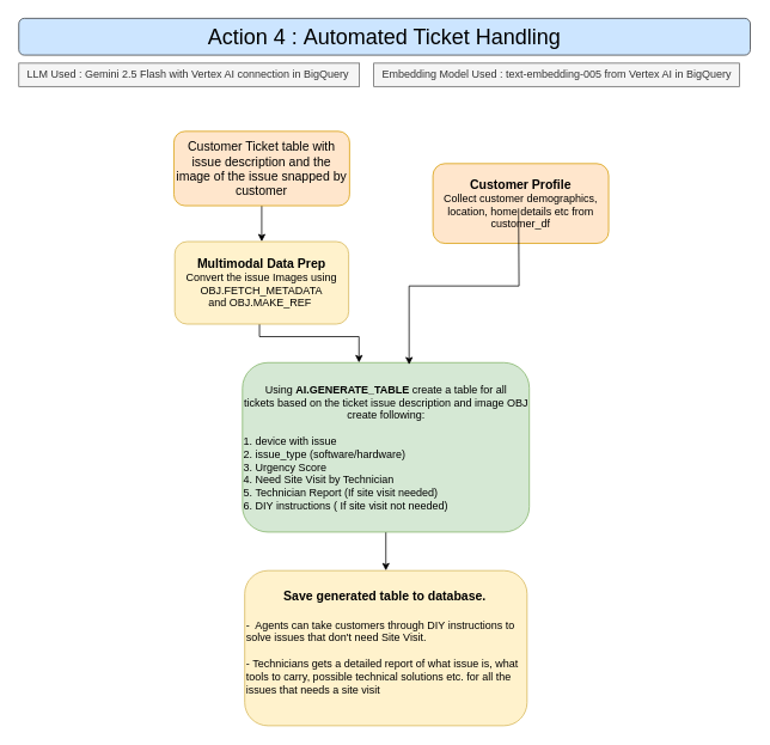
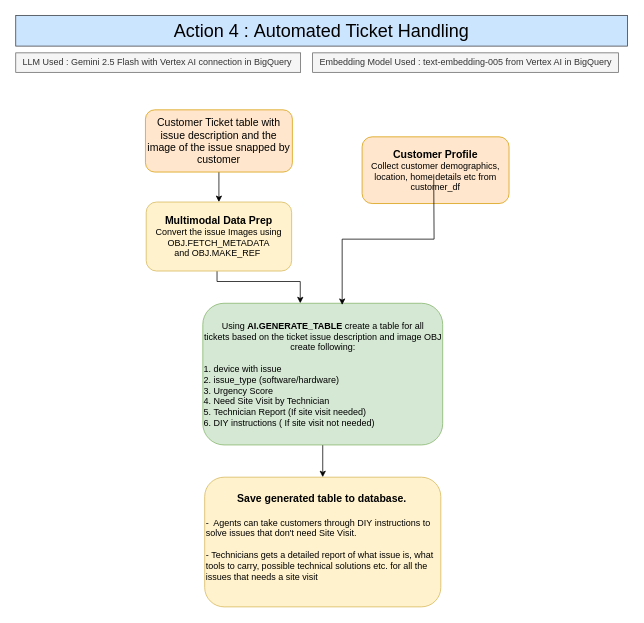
  <mxCell id="0" />
  <mxCell id="1" parent="0" />
- <mxCell id="2" value="&lt;font style=&quot;font-size: 24px;&quot;&gt;Action 4 :&amp;nbsp;Automated Ticket Handling&lt;/font&gt;" style="whiteSpace=wrap;html=1;fillColor=#cce5ff;strokeColor=#36393d;rounded=1;" vertex="1" parent="1"><mxGeometry x="20" y="20" width="816" height="41" as="geometry" /></mxCell>
+ <mxCell id="2" value="&lt;font style=&quot;font-size: 24px;&quot;&gt;Action 4 :&amp;nbsp;Automated Ticket Handling&lt;/font&gt;" style="rounded=0;whiteSpace=wrap;html=1;fillColor=#cce5ff;strokeColor=#36393d;" vertex="1" parent="1"><mxGeometry x="20" y="20" width="816" height="41" as="geometry" /></mxCell>
  <mxCell id="3" value="Embedding Model Used :&amp;nbsp;text-embedding-005 from Vertex AI in BigQuery" style="text;html=1;align=center;verticalAlign=middle;resizable=0;points=[];autosize=1;strokeColor=#666666;fillColor=#f5f5f5;fontColor=#333333;" vertex="1" parent="1"><mxGeometry x="416" y="70" width="408" height="26" as="geometry" /></mxCell>
  <mxCell id="4" value="LLM Used : Gemini 2.5 Flash with Vertex AI connection in BigQuery&amp;nbsp;" style="text;html=1;align=center;verticalAlign=middle;resizable=0;points=[];autosize=1;strokeColor=#666666;fillColor=#f5f5f5;fontColor=#333333;" vertex="1" parent="1"><mxGeometry x="20" y="70" width="380" height="26" as="geometry" /></mxCell>
  <mxCell id="5" value="" style="edgeStyle=orthogonalEdgeStyle;rounded=0;orthogonalLoop=1;jettySize=auto;html=1;" edge="1" parent="1" source="6" target="8"><mxGeometry relative="1" as="geometry" /></mxCell>
  <mxCell id="6" value="&lt;font style=&quot;font-size: 14px;&quot;&gt;Customer Ticket table with issue description and the image of the issue snapped by customer&lt;/font&gt;" style="rounded=1;whiteSpace=wrap;html=1;fillColor=#ffe6cc;strokeColor=#d79b00;" vertex="1" parent="1"><mxGeometry x="193" y="146" width="196" height="83" as="geometry" /></mxCell>
  <mxCell id="7" value="" style="edgeStyle=orthogonalEdgeStyle;rounded=0;orthogonalLoop=1;jettySize=auto;html=1;" edge="1" parent="1" target="11"><mxGeometry relative="1" as="geometry"><mxPoint x="288.5" y="322" as="sourcePoint" /><Array as="points"><mxPoint x="288.5" y="375" /><mxPoint x="399.5" y="375" /></Array></mxGeometry></mxCell>
  <mxCell id="8" value="&lt;b&gt;&lt;font style=&quot;font-size: 14px;&quot;&gt;Multimodal Data Prep&lt;/font&gt;&lt;/b&gt;&lt;div&gt;Convert the issue Images using OBJ.FETCH_METADATA and&amp;nbsp;OBJ.MAKE_REF&amp;nbsp;&lt;/div&gt;" style="whiteSpace=wrap;html=1;fillColor=#fff2cc;strokeColor=#d6b656;rounded=1;" vertex="1" parent="1"><mxGeometry x="194" y="269" width="194" height="92" as="geometry" /></mxCell>
  <mxCell id="9" value="&lt;span style=&quot;font-size: 14px;&quot;&gt;&lt;b&gt;Customer Profile&lt;/b&gt;&lt;/span&gt;&lt;div&gt;&lt;font style=&quot;font-size: 12px;&quot;&gt;Collect customer demographics, location, home details etc from customer_df&lt;/font&gt;&lt;/div&gt;" style="rounded=1;whiteSpace=wrap;html=1;fillColor=#ffe6cc;strokeColor=#d79b00;" vertex="1" parent="1"><mxGeometry x="482" y="182" width="196" height="89" as="geometry" /></mxCell>
  <mxCell id="10" value="" style="edgeStyle=orthogonalEdgeStyle;rounded=0;orthogonalLoop=1;jettySize=auto;html=1;" edge="1" parent="1" source="11" target="13"><mxGeometry relative="1" as="geometry" /></mxCell>
  <mxCell id="11" value="Using &lt;b&gt;AI.GENERATE_TABLE &lt;/b&gt;create a table for all tickets&amp;nbsp;based on the ticket issue description and image OBJ create following:&lt;div&gt;&lt;br&gt;&lt;div style=&quot;text-align: left;&quot;&gt;1. device with issue&lt;/div&gt;&lt;div style=&quot;text-align: left;&quot;&gt;2. issue_type (software/hardware)&lt;/div&gt;&lt;/div&gt;&lt;div style=&quot;text-align: left;&quot;&gt;3. Urgency Score&lt;/div&gt;&lt;div style=&quot;text-align: left;&quot;&gt;4. Need Site Visit by Technician&lt;/div&gt;&lt;div style=&quot;text-align: left;&quot;&gt;5. Technician Report (If site visit needed)&lt;/div&gt;&lt;div style=&quot;text-align: left;&quot;&gt;6. DIY instructions ( If site visit not needed)&lt;/div&gt;" style="whiteSpace=wrap;html=1;fillColor=#d5e8d4;strokeColor=#82b366;rounded=1;" vertex="1" parent="1"><mxGeometry x="269.5" y="404" width="320" height="189" as="geometry" /></mxCell>
  <mxCell id="12" style="edgeStyle=orthogonalEdgeStyle;rounded=0;orthogonalLoop=1;jettySize=auto;html=1;entryX=0.581;entryY=0.012;entryDx=0;entryDy=0;entryPerimeter=0;" edge="1" parent="1" target="11"><mxGeometry relative="1" as="geometry"><mxPoint x="577.5" y="232" as="sourcePoint" /></mxGeometry></mxCell>
  <mxCell id="13" value="&lt;div style=&quot;text-align: center;&quot;&gt;&lt;b style=&quot;background-color: transparent; color: light-dark(rgb(0, 0, 0), rgb(255, 255, 255));&quot;&gt;&lt;font style=&quot;font-size: 14px;&quot;&gt;Save generated table to database.&amp;nbsp;&lt;/font&gt;&lt;/b&gt;&lt;/div&gt;&lt;div&gt;&lt;span style=&quot;font-size: 14px;&quot;&gt;&lt;b&gt;&lt;br&gt;&lt;/b&gt;&lt;/span&gt;&lt;div&gt;-&amp;nbsp; Agents can take customers through DIY instructions to solve issues that don't need Site Visit.&lt;/div&gt;&lt;div&gt;&lt;br&gt;&lt;/div&gt;&lt;div&gt;- Technicians gets a detailed report of what issue is, what tools to carry, possible technical solutions etc. for all the issues that needs a site visit&lt;/div&gt;&lt;div&gt;&lt;br&gt;&lt;/div&gt;&lt;/div&gt;" style="whiteSpace=wrap;html=1;fillColor=#fff2cc;strokeColor=#d6b656;rounded=1;align=left;" vertex="1" parent="1"><mxGeometry x="272" y="636" width="315" height="173" as="geometry" /></mxCell>
